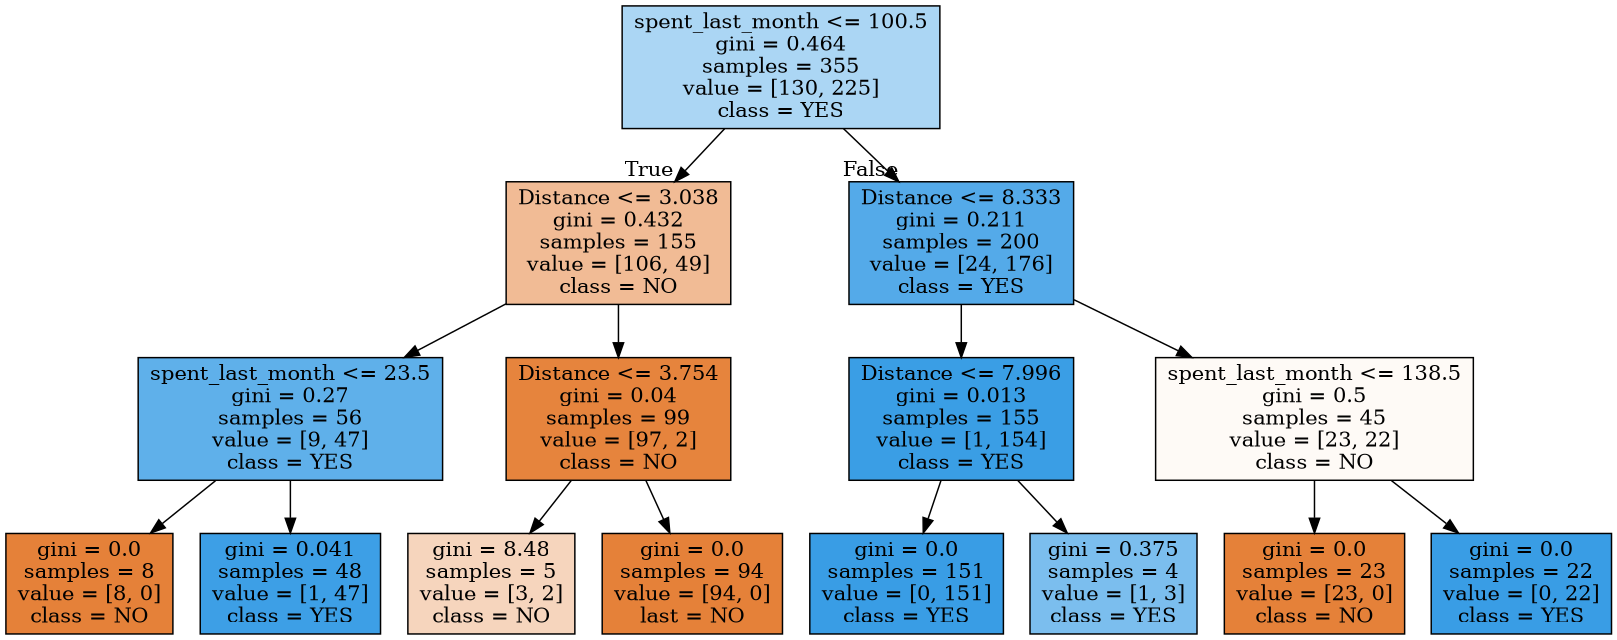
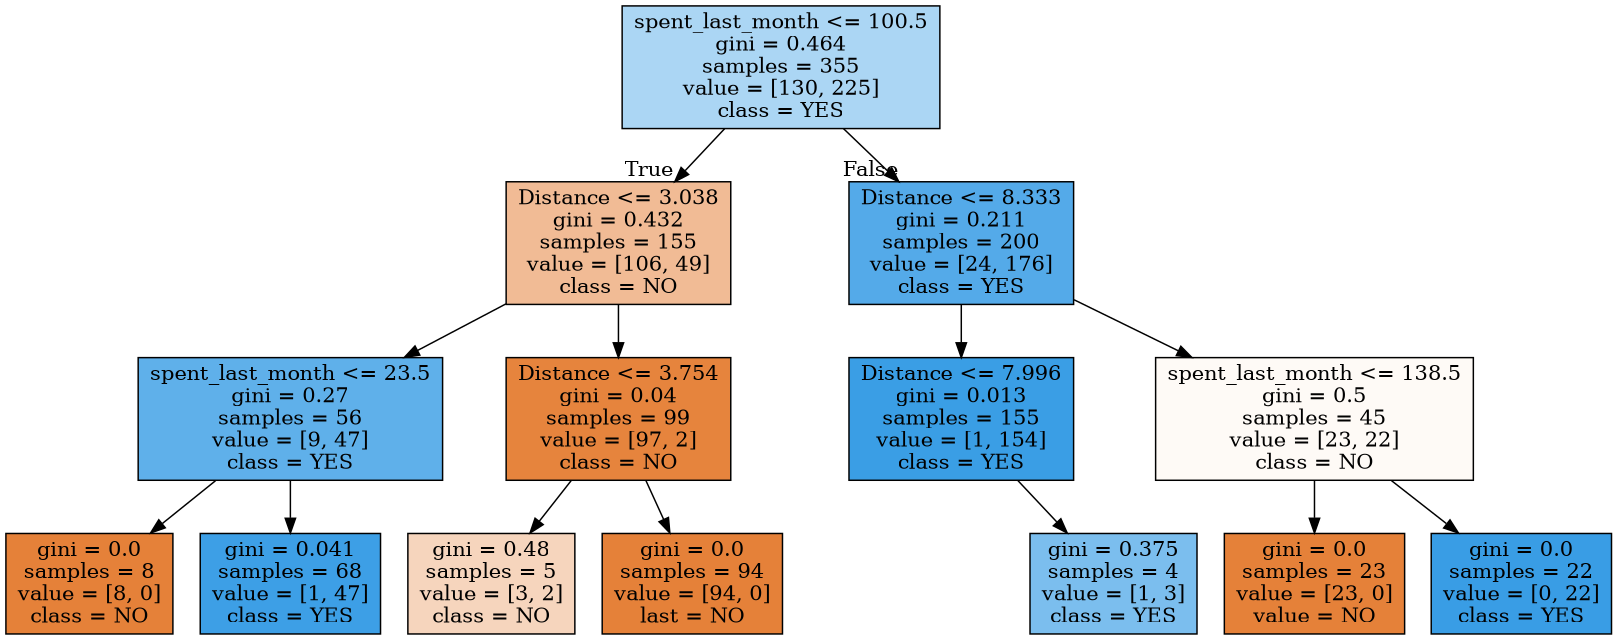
  digraph {
    node [color=black fillcolor="#e58139" shape=box style=filled]
    n1 [fillcolor="#abd6f4" label="spent_last_month <= 100.5\ngini = 0.464\nsamples = 355\nvalue = [130, 225]\nclass = YES"]
    n2 [fillcolor="#f1bb95" label="Distance <= 3.038\ngini = 0.432\nsamples = 155\nvalue = [106, 49]\nclass = NO"]
    n3 [fillcolor="#54aae9" label="Distance <= 8.333\ngini = 0.211\nsamples = 200\nvalue = [24, 176]\nclass = YES"]
    n4 [fillcolor="#5fb0ea" label="spent_last_month <= 23.5\ngini = 0.27\nsamples = 56\nvalue = [9, 47]\nclass = YES"]
    n5 [fillcolor="#e6843d" label="Distance <= 3.754\ngini = 0.04\nsamples = 99\nvalue = [97, 2]\nclass = NO"]
    n6 [fillcolor="#3a9ee5" label="Distance <= 7.996\ngini = 0.013\nsamples = 155\nvalue = [1, 154]\nclass = YES"]
    n7 [fillcolor="#fefaf6" label="spent_last_month <= 138.5\ngini = 0.5\nsamples = 45\nvalue = [23, 22]\nclass = NO"]
    n8 [label="gini = 0.0\nsamples = 8\nvalue = [8, 0]\nclass = NO"]
-   n9 [fillcolor="#3d9fe6" label="gini = 0.041\nsamples = 48\nvalue = [1, 47]\nclass = YES"]
-   n10 [fillcolor="#f6d5bd" label="gini = 8.48\nsamples = 5\nvalue = [3, 2]\nclass = NO"]
+   n9 [fillcolor="#3d9fe6" label="gini = 0.041\nsamples = 68\nvalue = [1, 47]\nclass = YES"]
+   n10 [fillcolor="#f6d5bd" label="gini = 0.48\nsamples = 5\nvalue = [3, 2]\nclass = NO"]
    n11 [label="gini = 0.0\nsamples = 94\nvalue = [94, 0]\nlast = NO"]
-   n12 [fillcolor="#399de5" label="gini = 0.0\nsamples = 151\nvalue = [0, 151]\nclass = YES"]
    n13 [fillcolor="#7bbeee" label="gini = 0.375\nsamples = 4\nvalue = [1, 3]\nclass = YES"]
-   n14 [label="gini = 0.0\nsamples = 23\nvalue = [23, 0]\nclass = NO"]
+   n14 [label="gini = 0.0\nsamples = 23\nvalue = [23, 0]\nvalue = NO"]
    n15 [fillcolor="#399de5" label="gini = 0.0\nsamples = 22\nvalue = [0, 22]\nclass = YES"]
    n1 -> n2 [headlabel=True labelangle=45 labeldistance=2.5]
    n1 -> n3 [headlabel=False labelangle=-45 labeldistance=2.5]
    n2 -> n4
    n2 -> n5
    n3 -> n6
    n3 -> n7
    n4 -> n8
    n4 -> n9
    n5 -> n10
    n5 -> n11
-   n6 -> n12
    n6 -> n13
    n7 -> n14
    n7 -> n15
  }
